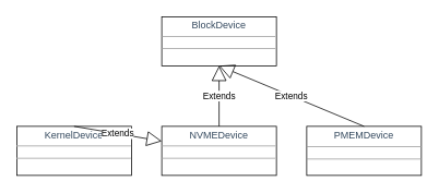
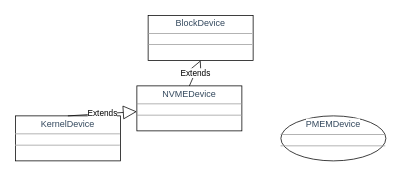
  <mxCell id="0" />
  <mxCell id="1" parent="0" />
- <mxCell id="2" value="&lt;font style=&quot;font-size: 12px&quot;&gt;&lt;span style=&quot;color: rgb(52 , 73 , 94) ; font-family: &amp;quot;ubuntu&amp;quot; , &amp;quot;source sans pro&amp;quot; , sans-serif ; word-spacing: 0.8px ; background-color: rgb(255 , 255 , 255)&quot;&gt;PMEM&lt;/span&gt;&lt;span style=&quot;background-color: rgb(255 , 255 , 255) ; color: rgb(52 , 73 , 94) ; word-spacing: 0.8px&quot;&gt;Device&lt;/span&gt;&lt;/font&gt;&lt;span style=&quot;color: rgb(52 , 73 , 94) ; font-family: &amp;quot;ubuntu&amp;quot; , &amp;quot;source sans pro&amp;quot; , sans-serif ; font-size: 16px ; word-spacing: 0.8px ; background-color: rgb(255 , 255 , 255)&quot;&gt;&lt;br&gt;&lt;/span&gt;&lt;hr size=&quot;1&quot;&gt;&lt;div style=&quot;height: 2px&quot;&gt;&lt;/div&gt;&lt;hr size=&quot;1&quot;&gt;&lt;div style=&quot;height: 2px&quot;&gt;&lt;/div&gt;" style="verticalAlign=top;align=center;overflow=fill;fontSize=12;fontFamily=Helvetica;html=1;" vertex="1" parent="1"><mxGeometry x="374" y="154" width="140" height="60" as="geometry" /></mxCell>
- <mxCell id="3" value="&lt;p style=&quot;margin: 4px 0px 0px ; text-align: center&quot;&gt;&lt;font style=&quot;font-size: 12px&quot;&gt;&lt;span style=&quot;color: rgb(52 , 73 , 94) ; text-align: left ; word-spacing: 0.8px ; background-color: rgb(255 , 255 , 255)&quot;&gt;NVMEDevice&lt;/span&gt;&lt;br&gt;&lt;/font&gt;&lt;/p&gt;&lt;hr size=&quot;1&quot;&gt;&lt;div style=&quot;height: 2px&quot;&gt;&lt;/div&gt;&lt;hr size=&quot;1&quot;&gt;&lt;div style=&quot;height: 2px&quot;&gt;&lt;/div&gt;" style="verticalAlign=top;align=left;overflow=fill;fontSize=12;fontFamily=Helvetica;html=1;" vertex="1" parent="1"><mxGeometry x="197" y="154" width="140" height="60" as="geometry" /></mxCell>
+ <mxCell id="2" value="&lt;font style=&quot;font-size: 12px&quot;&gt;&lt;span style=&quot;color: rgb(52 , 73 , 94) ; font-family: &amp;quot;ubuntu&amp;quot; , &amp;quot;source sans pro&amp;quot; , sans-serif ; word-spacing: 0.8px ; background-color: rgb(255 , 255 , 255)&quot;&gt;PMEM&lt;/span&gt;&lt;span style=&quot;background-color: rgb(255 , 255 , 255) ; color: rgb(52 , 73 , 94) ; word-spacing: 0.8px&quot;&gt;Device&lt;/span&gt;&lt;/font&gt;&lt;span style=&quot;color: rgb(52 , 73 , 94) ; font-family: &amp;quot;ubuntu&amp;quot; , &amp;quot;source sans pro&amp;quot; , sans-serif ; font-size: 16px ; word-spacing: 0.8px ; background-color: rgb(255 , 255 , 255)&quot;&gt;&lt;br&gt;&lt;/span&gt;&lt;hr size=&quot;1&quot;&gt;&lt;div style=&quot;height: 2px&quot;&gt;&lt;/div&gt;&lt;hr size=&quot;1&quot;&gt;&lt;div style=&quot;height: 2px&quot;&gt;&lt;/div&gt;" style="ellipse;verticalAlign=top;align=center;overflow=fill;fontSize=12;fontFamily=Helvetica;html=1;" vertex="1" parent="1"><mxGeometry x="374" y="154" width="140" height="60" as="geometry" /></mxCell>
+ <mxCell id="3" value="&lt;p style=&quot;margin: 4px 0px 0px ; text-align: center&quot;&gt;&lt;font style=&quot;font-size: 12px&quot;&gt;&lt;span style=&quot;color: rgb(52 , 73 , 94) ; text-align: left ; word-spacing: 0.8px ; background-color: rgb(255 , 255 , 255)&quot;&gt;NVMEDevice&lt;/span&gt;&lt;br&gt;&lt;/font&gt;&lt;/p&gt;&lt;hr size=&quot;1&quot;&gt;&lt;div style=&quot;height: 2px&quot;&gt;&lt;/div&gt;&lt;hr size=&quot;1&quot;&gt;&lt;div style=&quot;height: 2px&quot;&gt;&lt;/div&gt;" style="verticalAlign=top;align=left;overflow=fill;fontSize=12;fontFamily=Helvetica;html=1;" vertex="1" parent="1"><mxGeometry x="182" y="114" width="140" height="60" as="geometry" /></mxCell>
  <mxCell id="4" value="&lt;p style=&quot;margin: 4px 0px 0px ; text-align: center&quot;&gt;&lt;font style=&quot;font-size: 12px&quot;&gt;&lt;span style=&quot;color: rgb(52 , 73 , 94) ; text-align: left ; word-spacing: 0.8px ; background-color: rgb(255 , 255 , 255)&quot;&gt;KernelDevice&lt;/span&gt;&lt;br&gt;&lt;/font&gt;&lt;/p&gt;&lt;hr size=&quot;1&quot;&gt;&lt;div style=&quot;height: 2px&quot;&gt;&lt;/div&gt;&lt;hr size=&quot;1&quot;&gt;&lt;div style=&quot;height: 2px&quot;&gt;&lt;/div&gt;" style="verticalAlign=top;align=left;overflow=fill;fontSize=12;fontFamily=Helvetica;html=1;" vertex="1" parent="1"><mxGeometry x="20" y="154" width="140" height="60" as="geometry" /></mxCell>
  <mxCell id="5" value="&lt;p style=&quot;margin: 4px 0px 0px ; text-align: center&quot;&gt;&lt;font style=&quot;font-size: 12px&quot;&gt;&lt;span style=&quot;color: rgb(52 , 73 , 94) ; text-align: left ; word-spacing: 0.8px ; background-color: rgb(255 , 255 , 255)&quot;&gt;BlockDevice&lt;/span&gt;&lt;br&gt;&lt;/font&gt;&lt;/p&gt;&lt;hr size=&quot;1&quot;&gt;&lt;div style=&quot;height: 2px&quot;&gt;&lt;/div&gt;&lt;hr size=&quot;1&quot;&gt;&lt;div style=&quot;height: 2px&quot;&gt;&lt;/div&gt;" style="verticalAlign=top;align=left;overflow=fill;fontSize=12;fontFamily=Helvetica;html=1;" vertex="1" parent="1"><mxGeometry x="197" y="20" width="140" height="60" as="geometry" /></mxCell>
  <mxCell id="6" value="Extends" style="endArrow=block;endSize=16;endFill=0;html=1;fontFamily=Helvetica;exitX=0.5;exitY=0;exitDx=0;exitDy=0;" edge="1" parent="1" source="4" target="3"><mxGeometry width="160" relative="1" as="geometry"><mxPoint x="380" y="184" as="sourcePoint" /><mxPoint x="540" y="184" as="targetPoint" /></mxGeometry></mxCell>
  <mxCell id="7" value="Extends" style="endArrow=block;endSize=16;endFill=0;html=1;fontFamily=Helvetica;entryX=0.5;entryY=1;entryDx=0;entryDy=0;exitX=0.5;exitY=0;exitDx=0;exitDy=0;" edge="1" parent="1" source="3" target="5"><mxGeometry width="160" relative="1" as="geometry"><mxPoint x="80" y="164" as="sourcePoint" /><mxPoint x="277" y="90" as="targetPoint" /></mxGeometry></mxCell>
- <mxCell id="8" value="Extends" style="endArrow=block;endSize=16;endFill=0;html=1;fontFamily=Helvetica;entryX=0.5;entryY=1;entryDx=0;entryDy=0;exitX=0.5;exitY=0;exitDx=0;exitDy=0;" edge="1" parent="1" source="2" target="5"><mxGeometry width="160" relative="1" as="geometry"><mxPoint x="277" y="164" as="sourcePoint" /><mxPoint x="277" y="90" as="targetPoint" /></mxGeometry></mxCell>
